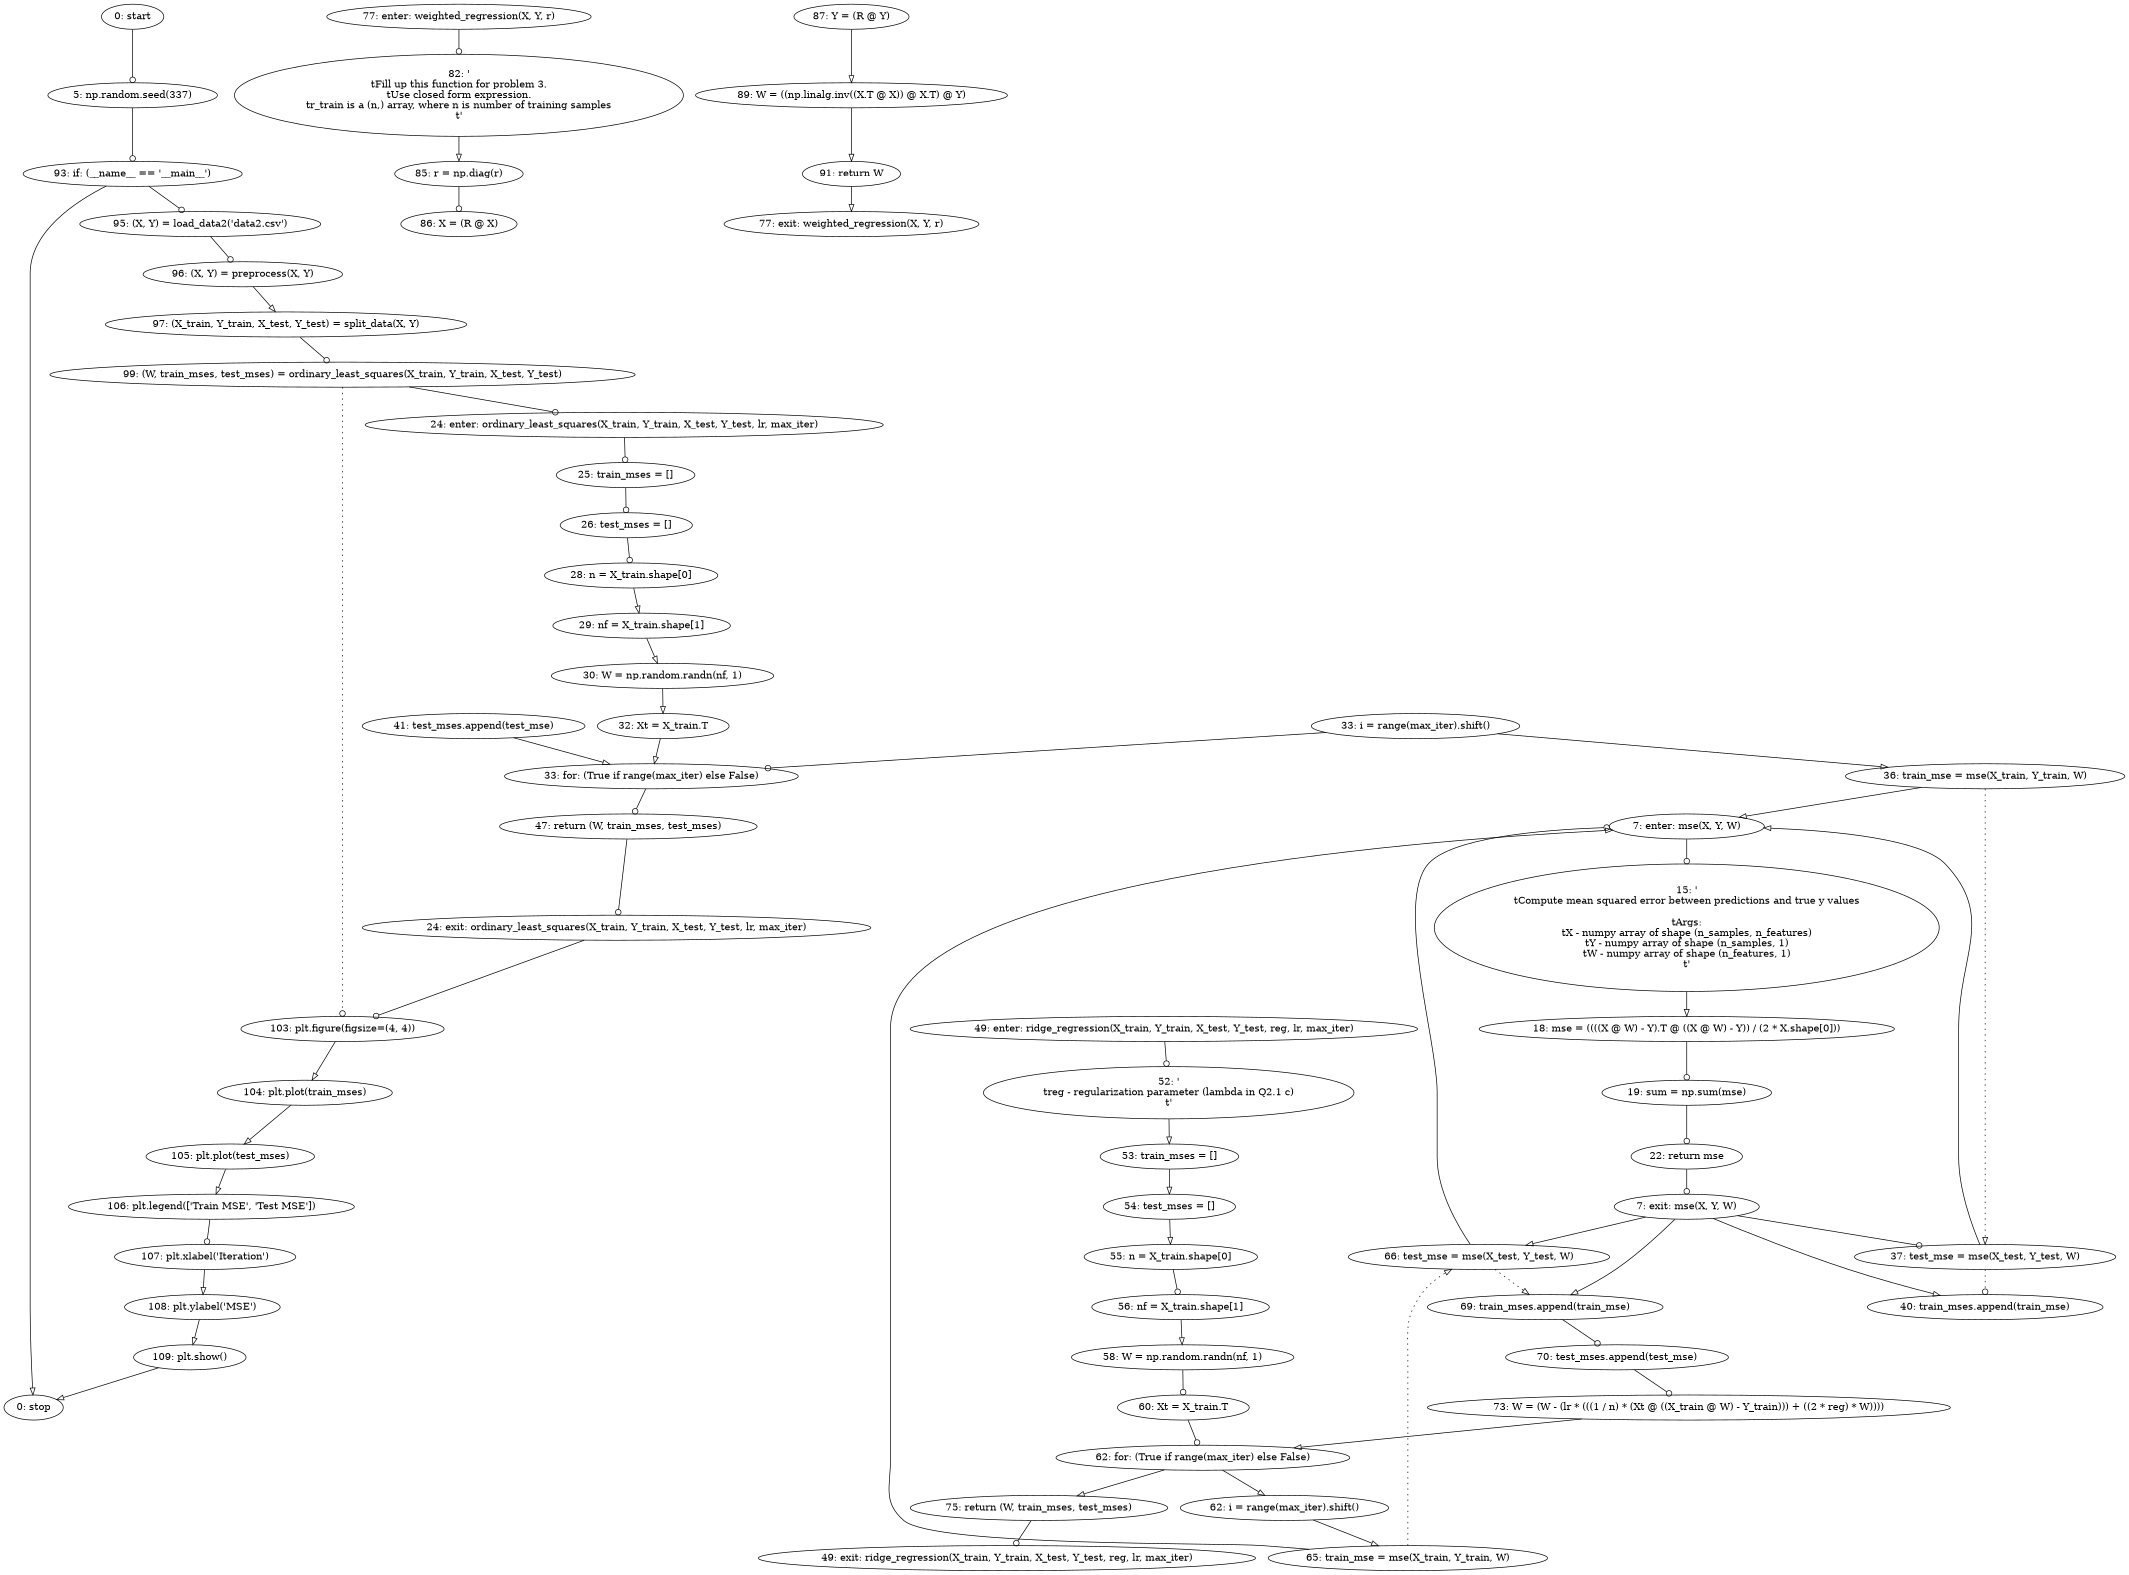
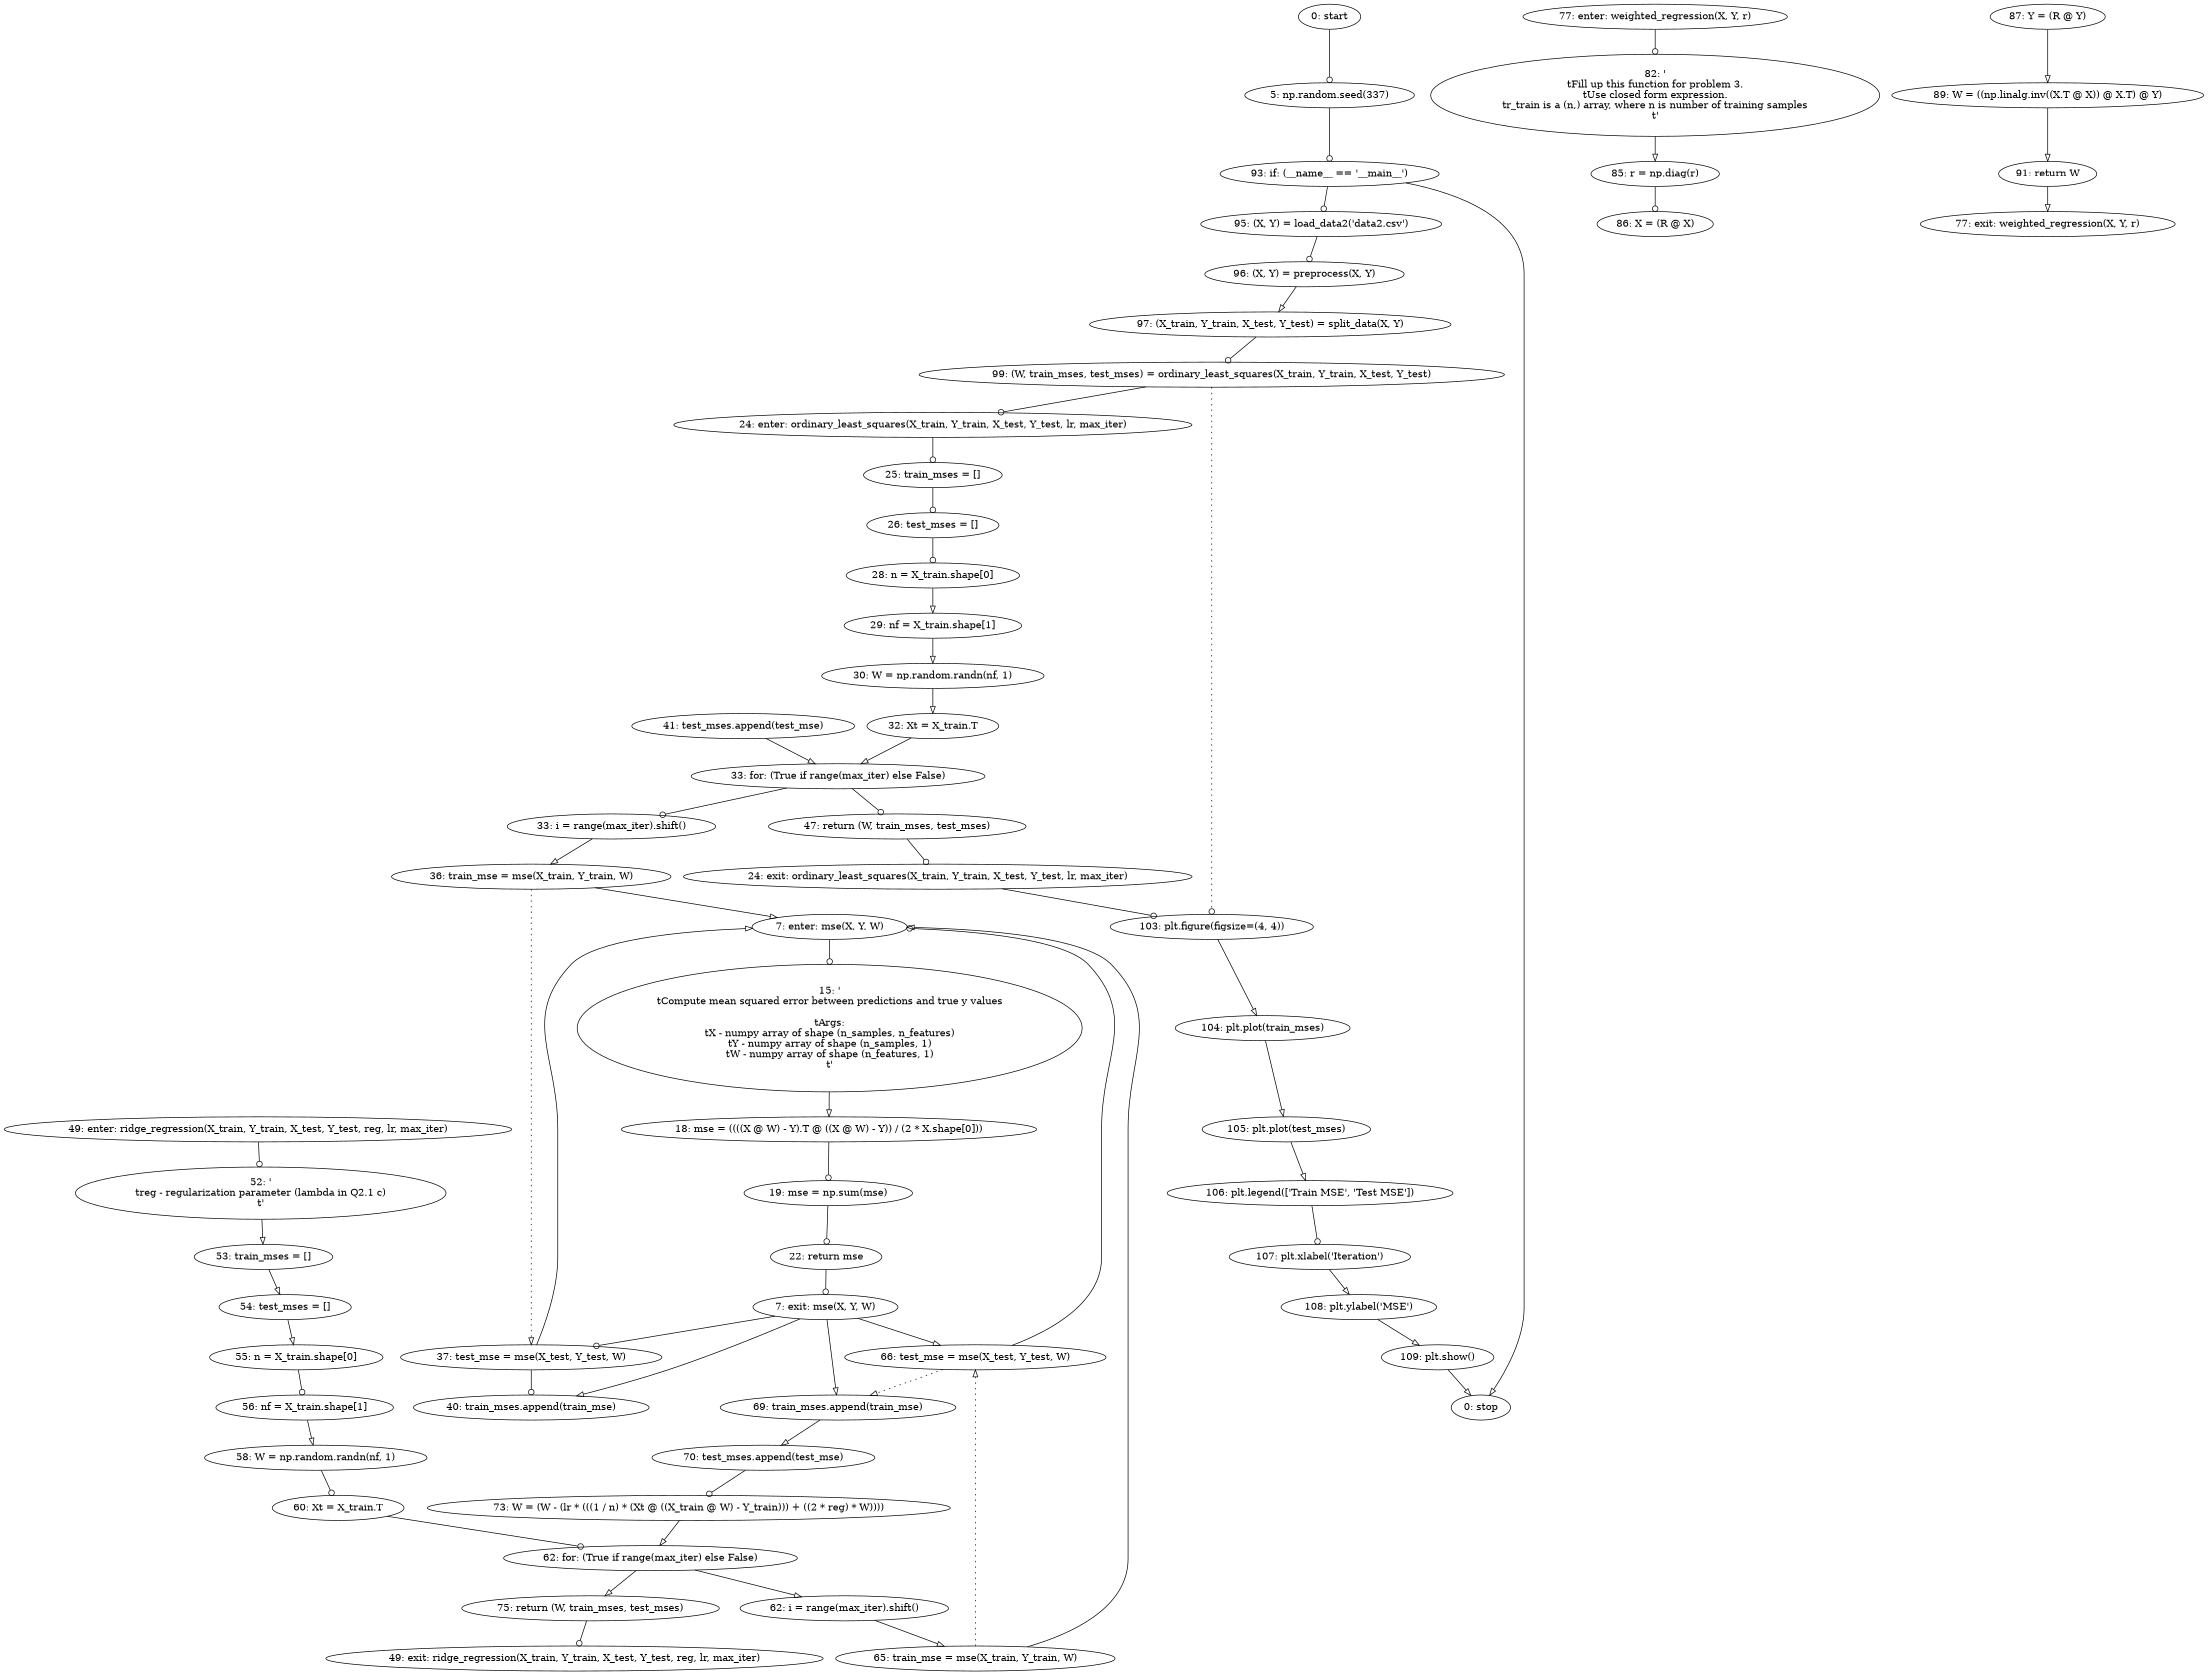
  strict digraph {
    edge [arrowhead=onormal]
    n1 [label="0: start"]
    n2 [label="5: np.random.seed(337)"]
    n3 [label="93: if: (__name__ == '__main__')"]
    n4 [label="95: (X, Y) = load_data2('data2.csv')"]
    n5 [label="0: stop"]
    n6 [label="96: (X, Y) = preprocess(X, Y)"]
    n7 [label="97: (X_train, Y_train, X_test, Y_test) = split_data(X, Y)"]
    n8 [label="7: enter: mse(X, Y, W)"]
    n9 [label="15: '\n\tCompute mean squared error between predictions and true y values\n\n\tArgs:\n\tX - numpy array of shape (n_samples, n_features)\n\tY - numpy array of shape (n_samples, 1)\n\tW - numpy array of shape (n_features, 1)\n\t'"]
    n10 [label="18: mse = ((((X @ W) - Y).T @ ((X @ W) - Y)) / (2 * X.shape[0]))"]
-   n11 [label="19: sum = np.sum(mse)"]
+   n11 [label="19: mse = np.sum(mse)"]
    n12 [label="22: return mse"]
    n13 [label="36: train_mse = mse(X_train, Y_train, W)"]
    n14 [label="37: test_mse = mse(X_test, Y_test, W)"]
    n15 [label="40: train_mses.append(train_mse)"]
    n16 [label="41: test_mses.append(test_mse)"]
    n17 [label="33: for: (True if range(max_iter) else False)"]
    n18 [label="47: return (W, train_mses, test_mses)"]
    n19 [label="33: i = range(max_iter).shift()"]
    n20 [label="65: train_mse = mse(X_train, Y_train, W)"]
    n21 [label="66: test_mse = mse(X_test, Y_test, W)"]
    n22 [label="69: train_mses.append(train_mse)"]
    n23 [label="70: test_mses.append(test_mse)"]
    n24 [label="73: W = (W - (lr * (((1 / n) * (Xt @ ((X_train @ W) - Y_train))) + ((2 * reg) * W))))"]
    n25 [label="62: for: (True if range(max_iter) else False)"]
    n26 [label="7: exit: mse(X, Y, W)"]
    n27 [label="24: enter: ordinary_least_squares(X_train, Y_train, X_test, Y_test, lr, max_iter)"]
    n28 [label="25: train_mses = []"]
    n29 [label="26: test_mses = []"]
    n30 [label="28: n = X_train.shape[0]"]
    n31 [label="29: nf = X_train.shape[1]"]
    n32 [label="99: (W, train_mses, test_mses) = ordinary_least_squares(X_train, Y_train, X_test, Y_test)"]
    n33 [label="103: plt.figure(figsize=(4, 4))"]
    n34 [label="104: plt.plot(train_mses)"]
    n35 [label="105: plt.plot(test_mses)"]
    n36 [label="106: plt.legend(['Train MSE', 'Test MSE'])"]
    n37 [label="24: exit: ordinary_least_squares(X_train, Y_train, X_test, Y_test, lr, max_iter)"]
    n38 [label="30: W = np.random.randn(nf, 1)"]
    n39 [label="32: Xt = X_train.T"]
    n40 [label="49: enter: ridge_regression(X_train, Y_train, X_test, Y_test, reg, lr, max_iter)"]
    n41 [label="52: '\n\treg - regularization parameter (lambda in Q2.1 c)\n\t'"]
    n42 [label="53: train_mses = []"]
    n43 [label="54: test_mses = []"]
    n44 [label="55: n = X_train.shape[0]"]
    n45 [label="49: exit: ridge_regression(X_train, Y_train, X_test, Y_test, reg, lr, max_iter)"]
    n46 [label="75: return (W, train_mses, test_mses)"]
    n47 [label="56: nf = X_train.shape[1]"]
    n48 [label="58: W = np.random.randn(nf, 1)"]
    n49 [label="60: Xt = X_train.T"]
    n50 [label="62: i = range(max_iter).shift()"]
    n51 [label="77: enter: weighted_regression(X, Y, r)"]
    n52 [label="82: '\n\tFill up this function for problem 3.\n\tUse closed form expression.\n\tr_train is a (n,) array, where n is number of training samples\n\t'"]
    n53 [label="85: r = np.diag(r)"]
    n54 [label="86: X = (R @ X)"]
    n55 [label="77: exit: weighted_regression(X, Y, r)"]
    n56 [label="91: return W"]
    n57 [label="87: Y = (R @ Y)"]
    n58 [label="89: W = ((np.linalg.inv((X.T @ X)) @ X.T) @ Y)"]
    n59 [label="107: plt.xlabel('Iteration')"]
    n60 [label="108: plt.ylabel('MSE')"]
    n61 [label="109: plt.show()"]
    n1 -> n2 [arrowhead=odot]
    n2 -> n3 [arrowhead=odot]
    n3 -> n4 [arrowhead=odot]
    n3 -> n5
    n4 -> n6 [arrowhead=odot]
    n6 -> n7
    n7 -> n32 [arrowhead=odot]
    n8 -> n9 [arrowhead=odot]
    n9 -> n10
    n10 -> n11 [arrowhead=odot]
    n11 -> n12 [arrowhead=odot]
    n12 -> n26 [arrowhead=odot]
    n13 -> n8
    n13 -> n14 [style=dotted weight=100]
    n14 -> n8
-   n14 -> n15 [arrowhead=odot style=dotted weight=100]
+   n14 -> n15 [arrowhead=odot style=solid weight=100]
    n16 -> n17
    n17 -> n18 [arrowhead=odot]
-   n19 -> n17 [arrowhead=odot]
+   n17 -> n19 [arrowhead=odot]
    n18 -> n37 [arrowhead=odot]
    n19 -> n13
    n20 -> n8
    n20 -> n21 [style=dotted weight=100]
    n21 -> n8 [arrowhead=odot]
    n21 -> n22 [style=dotted weight=100]
-   n22 -> n23 [arrowhead=odot]
+   n22 -> n23
    n23 -> n24 [arrowhead=odot]
    n24 -> n25
    n25 -> n46
    n25 -> n50
    n26 -> n14 [arrowhead=odot]
    n26 -> n15
    n26 -> n21
    n26 -> n22
    n27 -> n28 [arrowhead=odot]
    n28 -> n29 [arrowhead=odot]
    n29 -> n30 [arrowhead=odot]
    n30 -> n31
    n31 -> n38
    n32 -> n27 [arrowhead=odot]
    n32 -> n33 [arrowhead=odot style=dotted weight=100]
    n33 -> n34
    n34 -> n35
    n35 -> n36
    n36 -> n59 [arrowhead=odot]
    n37 -> n33 [arrowhead=odot]
    n38 -> n39
    n39 -> n17
    n40 -> n41 [arrowhead=odot]
    n41 -> n42
    n42 -> n43
    n43 -> n44
    n44 -> n47 [arrowhead=odot]
    n46 -> n45 [arrowhead=odot]
    n47 -> n48
    n48 -> n49 [arrowhead=odot]
    n49 -> n25 [arrowhead=odot]
    n50 -> n20
    n51 -> n52 [arrowhead=odot]
    n52 -> n53
    n53 -> n54 [arrowhead=odot]
    n56 -> n55
    n57 -> n58
    n58 -> n56
    n59 -> n60
    n60 -> n61
    n61 -> n5
  }
